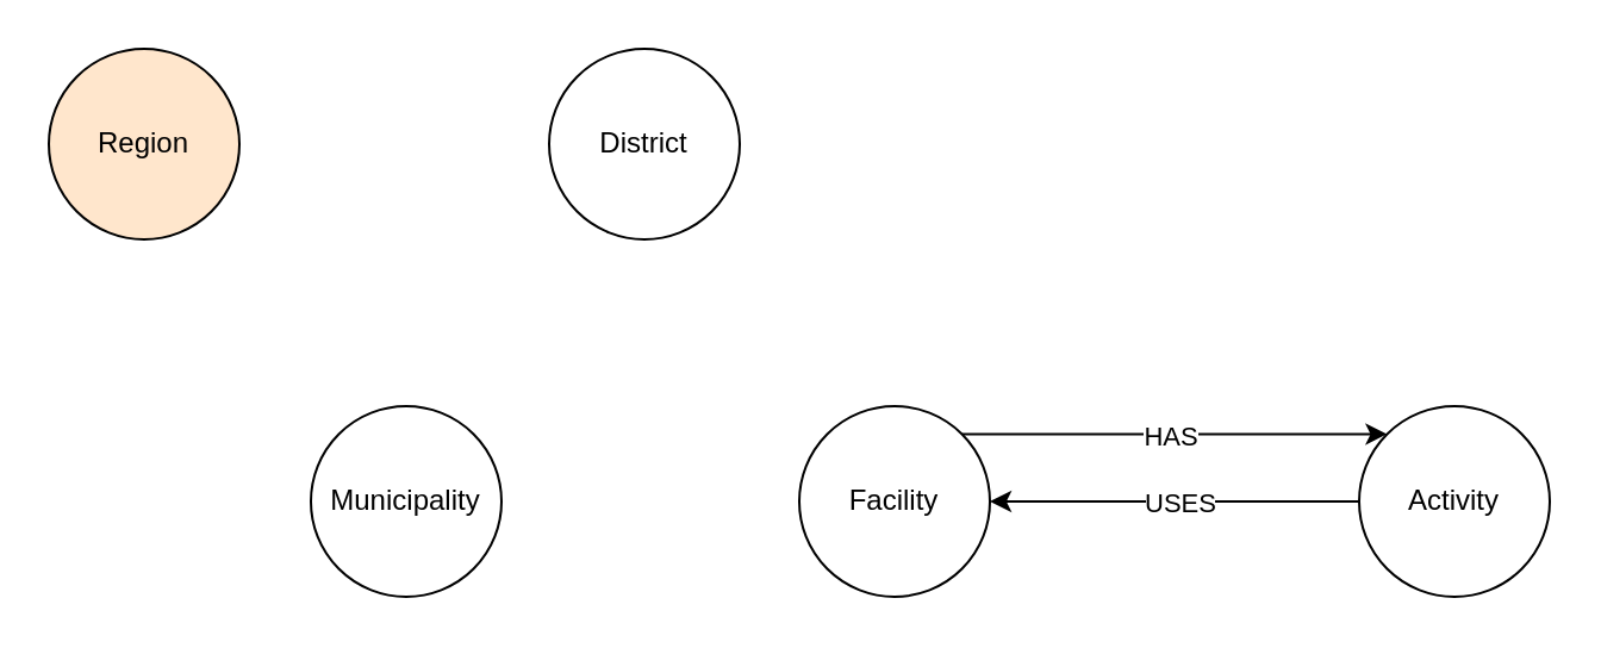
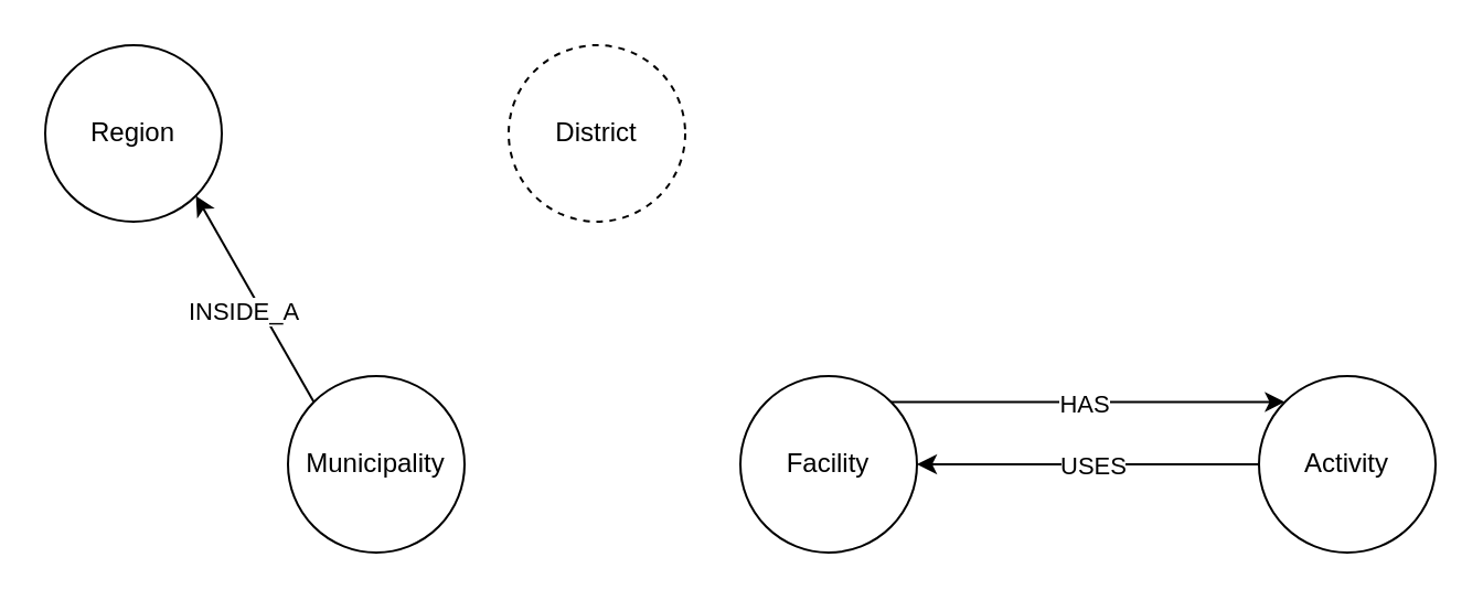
  <mxCell id="0" />
  <mxCell id="1" parent="0" />
  <mxCell id="2" style="edgeStyle=none;html=1;exitX=1;exitY=0;exitDx=0;exitDy=0;entryX=0;entryY=0;entryDx=0;entryDy=0;" edge="1" parent="1" source="4" target="10"><mxGeometry relative="1" as="geometry" /></mxCell>
  <mxCell id="3" value="HAS" style="edgeLabel;html=1;align=center;verticalAlign=middle;resizable=0;points=[];" vertex="1" connectable="0" parent="2"><mxGeometry x="-0.387" y="-1" relative="1" as="geometry"><mxPoint x="32" as="offset" /></mxGeometry></mxCell>
  <mxCell id="4" value="Facility" style="ellipse;whiteSpace=wrap;html=1;aspect=fixed;" parent="1" vertex="1"><mxGeometry x="335" y="170" width="80" height="80" as="geometry" /></mxCell>
+ <mxCell id="5" style="edgeStyle=none;html=1;exitX=0;exitY=0;exitDx=0;exitDy=0;entryX=1;entryY=1;entryDx=0;entryDy=0;" parent="1" source="7" target="12" edge="1"><mxGeometry relative="1" as="geometry"><Array as="points" /></mxGeometry></mxCell>
+ <mxCell id="6" value="INSIDE_A" style="edgeLabel;html=1;align=center;verticalAlign=middle;resizable=0;points=[];" parent="5" vertex="1" connectable="0"><mxGeometry x="0.412" y="-3" relative="1" as="geometry"><mxPoint x="3" y="26" as="offset" /></mxGeometry></mxCell>
  <mxCell id="7" value="Municipality" style="ellipse;whiteSpace=wrap;html=1;aspect=fixed;" parent="1" vertex="1"><mxGeometry x="130" y="170" width="80" height="80" as="geometry" /></mxCell>
  <mxCell id="8" style="edgeStyle=none;html=1;entryX=1;entryY=0.5;entryDx=0;entryDy=0;" parent="1" source="10" target="4" edge="1"><mxGeometry relative="1" as="geometry" /></mxCell>
  <mxCell id="9" value="USES" style="edgeLabel;html=1;align=center;verticalAlign=middle;resizable=0;points=[];" parent="8" vertex="1" connectable="0"><mxGeometry x="0.36" y="-1" relative="1" as="geometry"><mxPoint x="29" y="1" as="offset" /></mxGeometry></mxCell>
  <mxCell id="10" value="Activity" style="ellipse;whiteSpace=wrap;html=1;aspect=fixed;" parent="1" vertex="1"><mxGeometry x="570" y="170" width="80" height="80" as="geometry" /></mxCell>
- <mxCell id="11" value="District" style="ellipse;whiteSpace=wrap;html=1;aspect=fixed;" parent="1" vertex="1"><mxGeometry x="230" y="20" width="80" height="80" as="geometry" /></mxCell>
- <mxCell id="12" value="Region" style="ellipse;whiteSpace=wrap;html=1;aspect=fixed;fillColor=#ffe6cc;" parent="1" vertex="1"><mxGeometry x="20" y="20" width="80" height="80" as="geometry" /></mxCell>
+ <mxCell id="11" value="District" style="ellipse;whiteSpace=wrap;html=1;aspect=fixed;dashed=1;" parent="1" vertex="1"><mxGeometry x="230" y="20" width="80" height="80" as="geometry" /></mxCell>
+ <mxCell id="12" value="Region" style="ellipse;whiteSpace=wrap;html=1;aspect=fixed;" parent="1" vertex="1"><mxGeometry x="20" y="20" width="80" height="80" as="geometry" /></mxCell>
